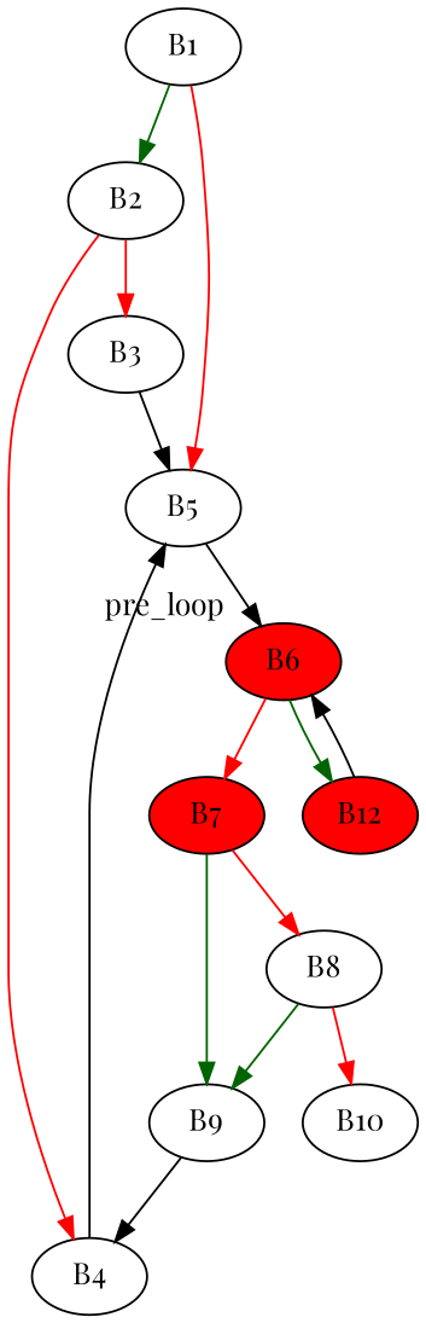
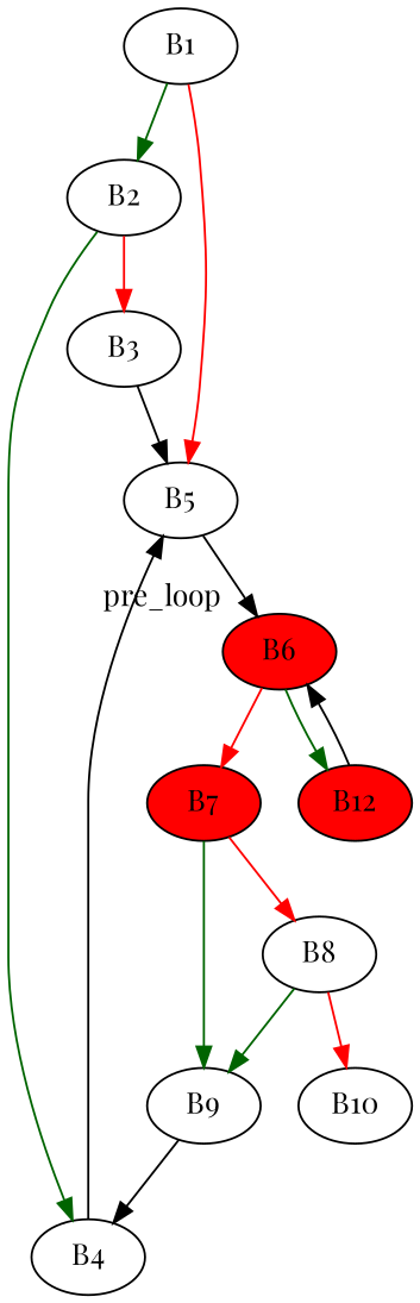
  strict digraph {
    fontname="Playfair Display"
    node [fontname="Playfair Display"]
    edge [color=red fontname="Playfair Display"]
    B1 [entry=true]
    B2
    B5
    B3
    B4
    B6 [fillcolor=red style=filled xlabel=pre_loop]
    B7 [fillcolor=red style=filled]
    B12 [fillcolor=red style=filled]
    B9
    B8
    B10
    B1 -> B2 [color=darkgreen]
    B1 -> B5
    B2 -> B3
-   B2 -> B4
+   B2 -> B4 [color=darkgreen]
    B5 -> B6 [color=""]
    B3 -> B5 [color=""]
    B4 -> B5 [color=""]
    B6 -> B7
    B6 -> B12 [color=darkgreen]
    B7 -> B9 [color=darkgreen]
    B7 -> B8
    B12 -> B6 [color=""]
    B9 -> B4 [color=""]
    B8 -> B9 [color=darkgreen]
    B8 -> B10
  }
